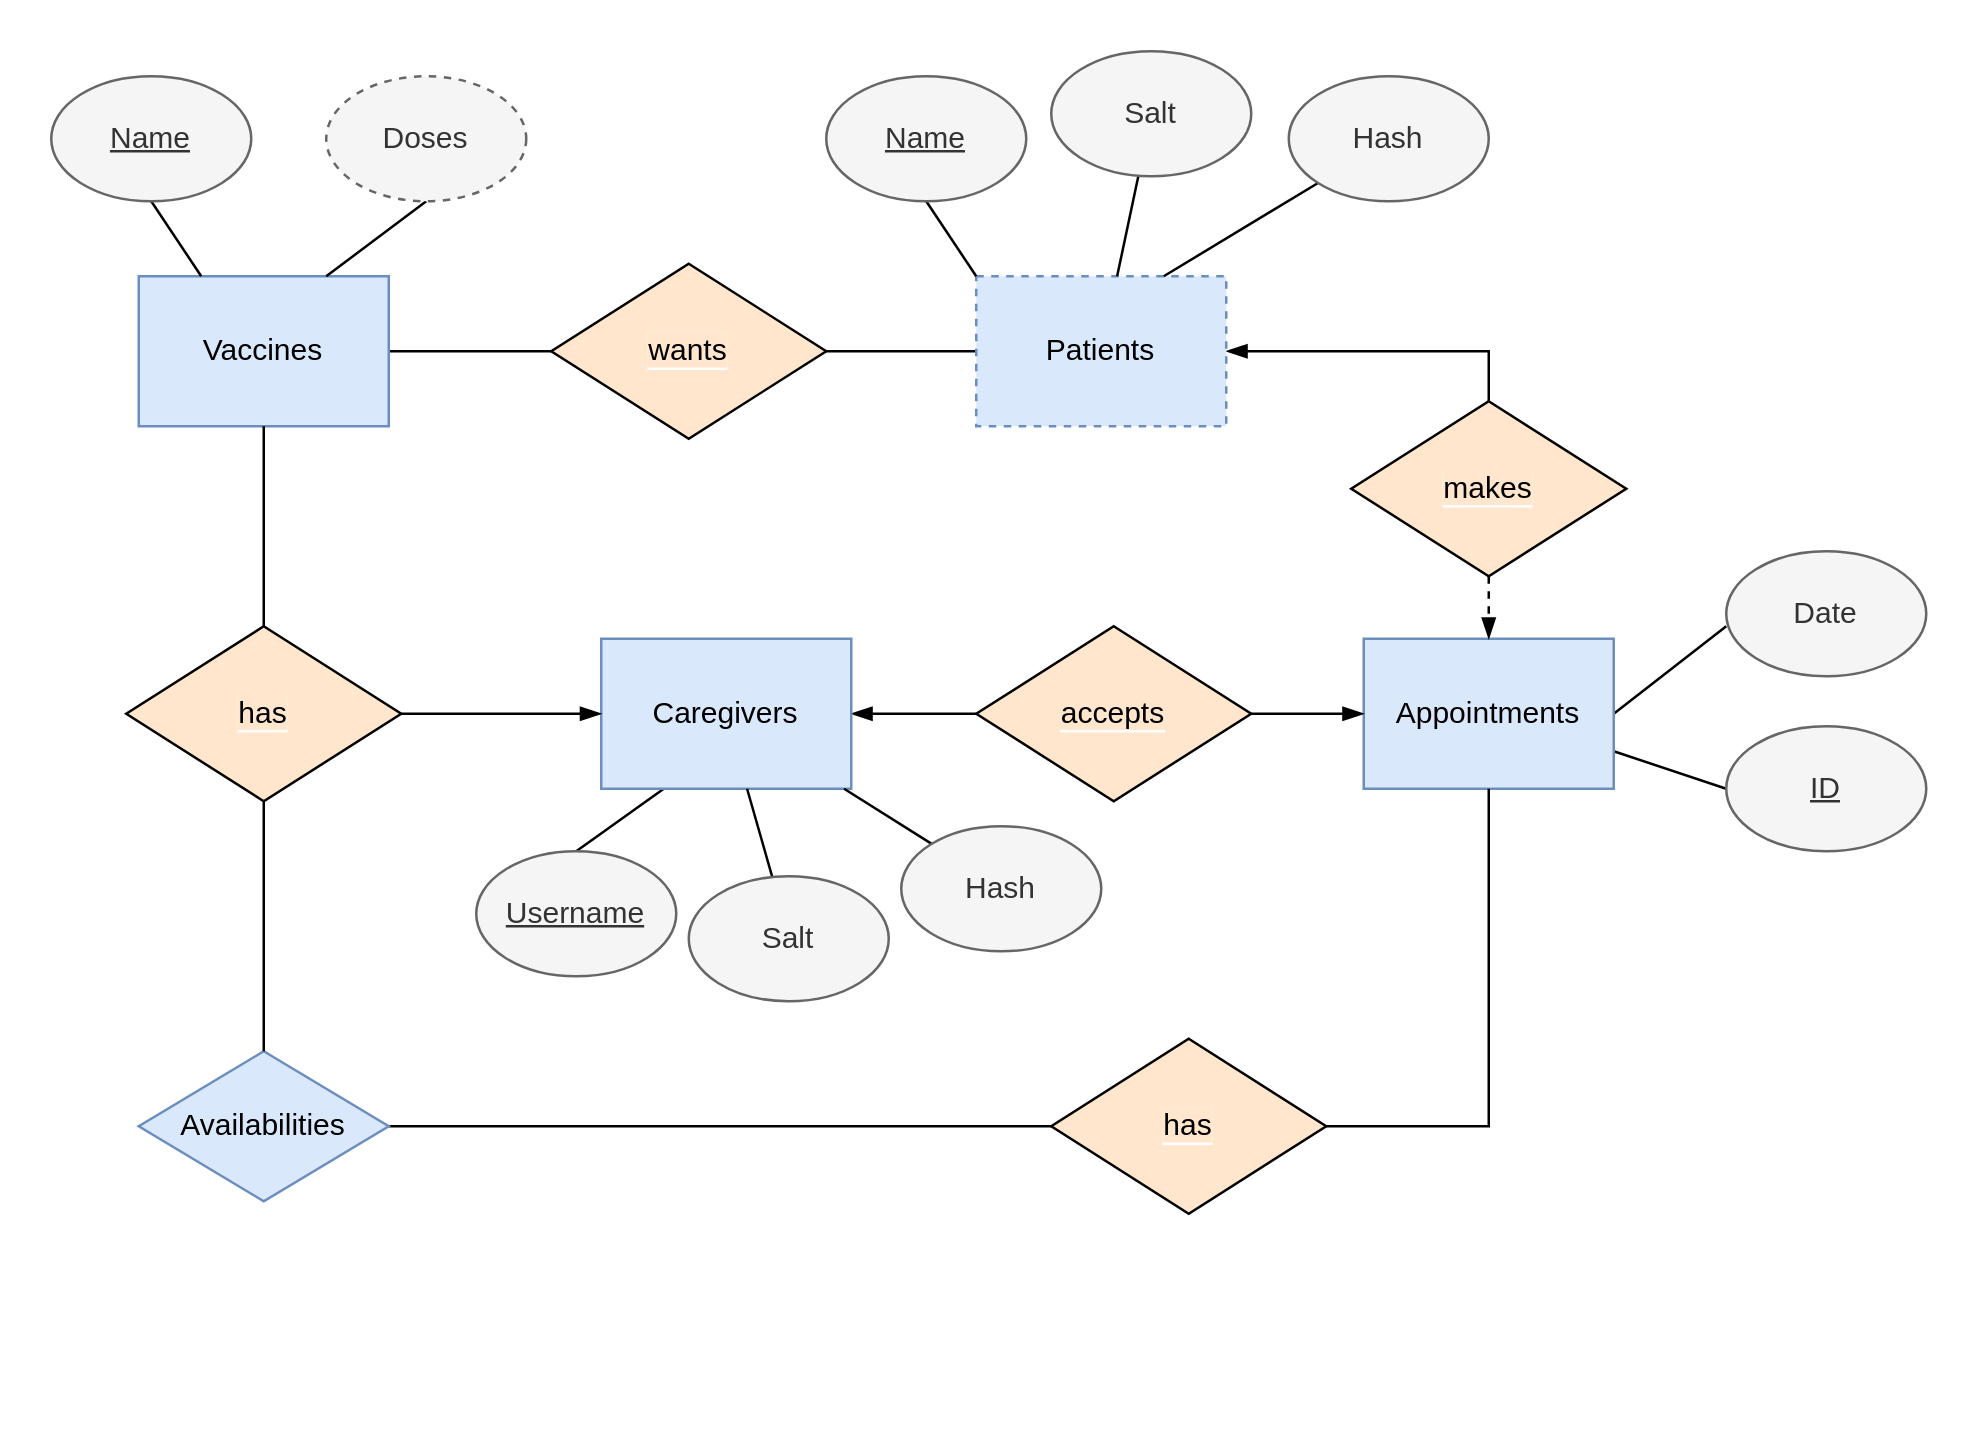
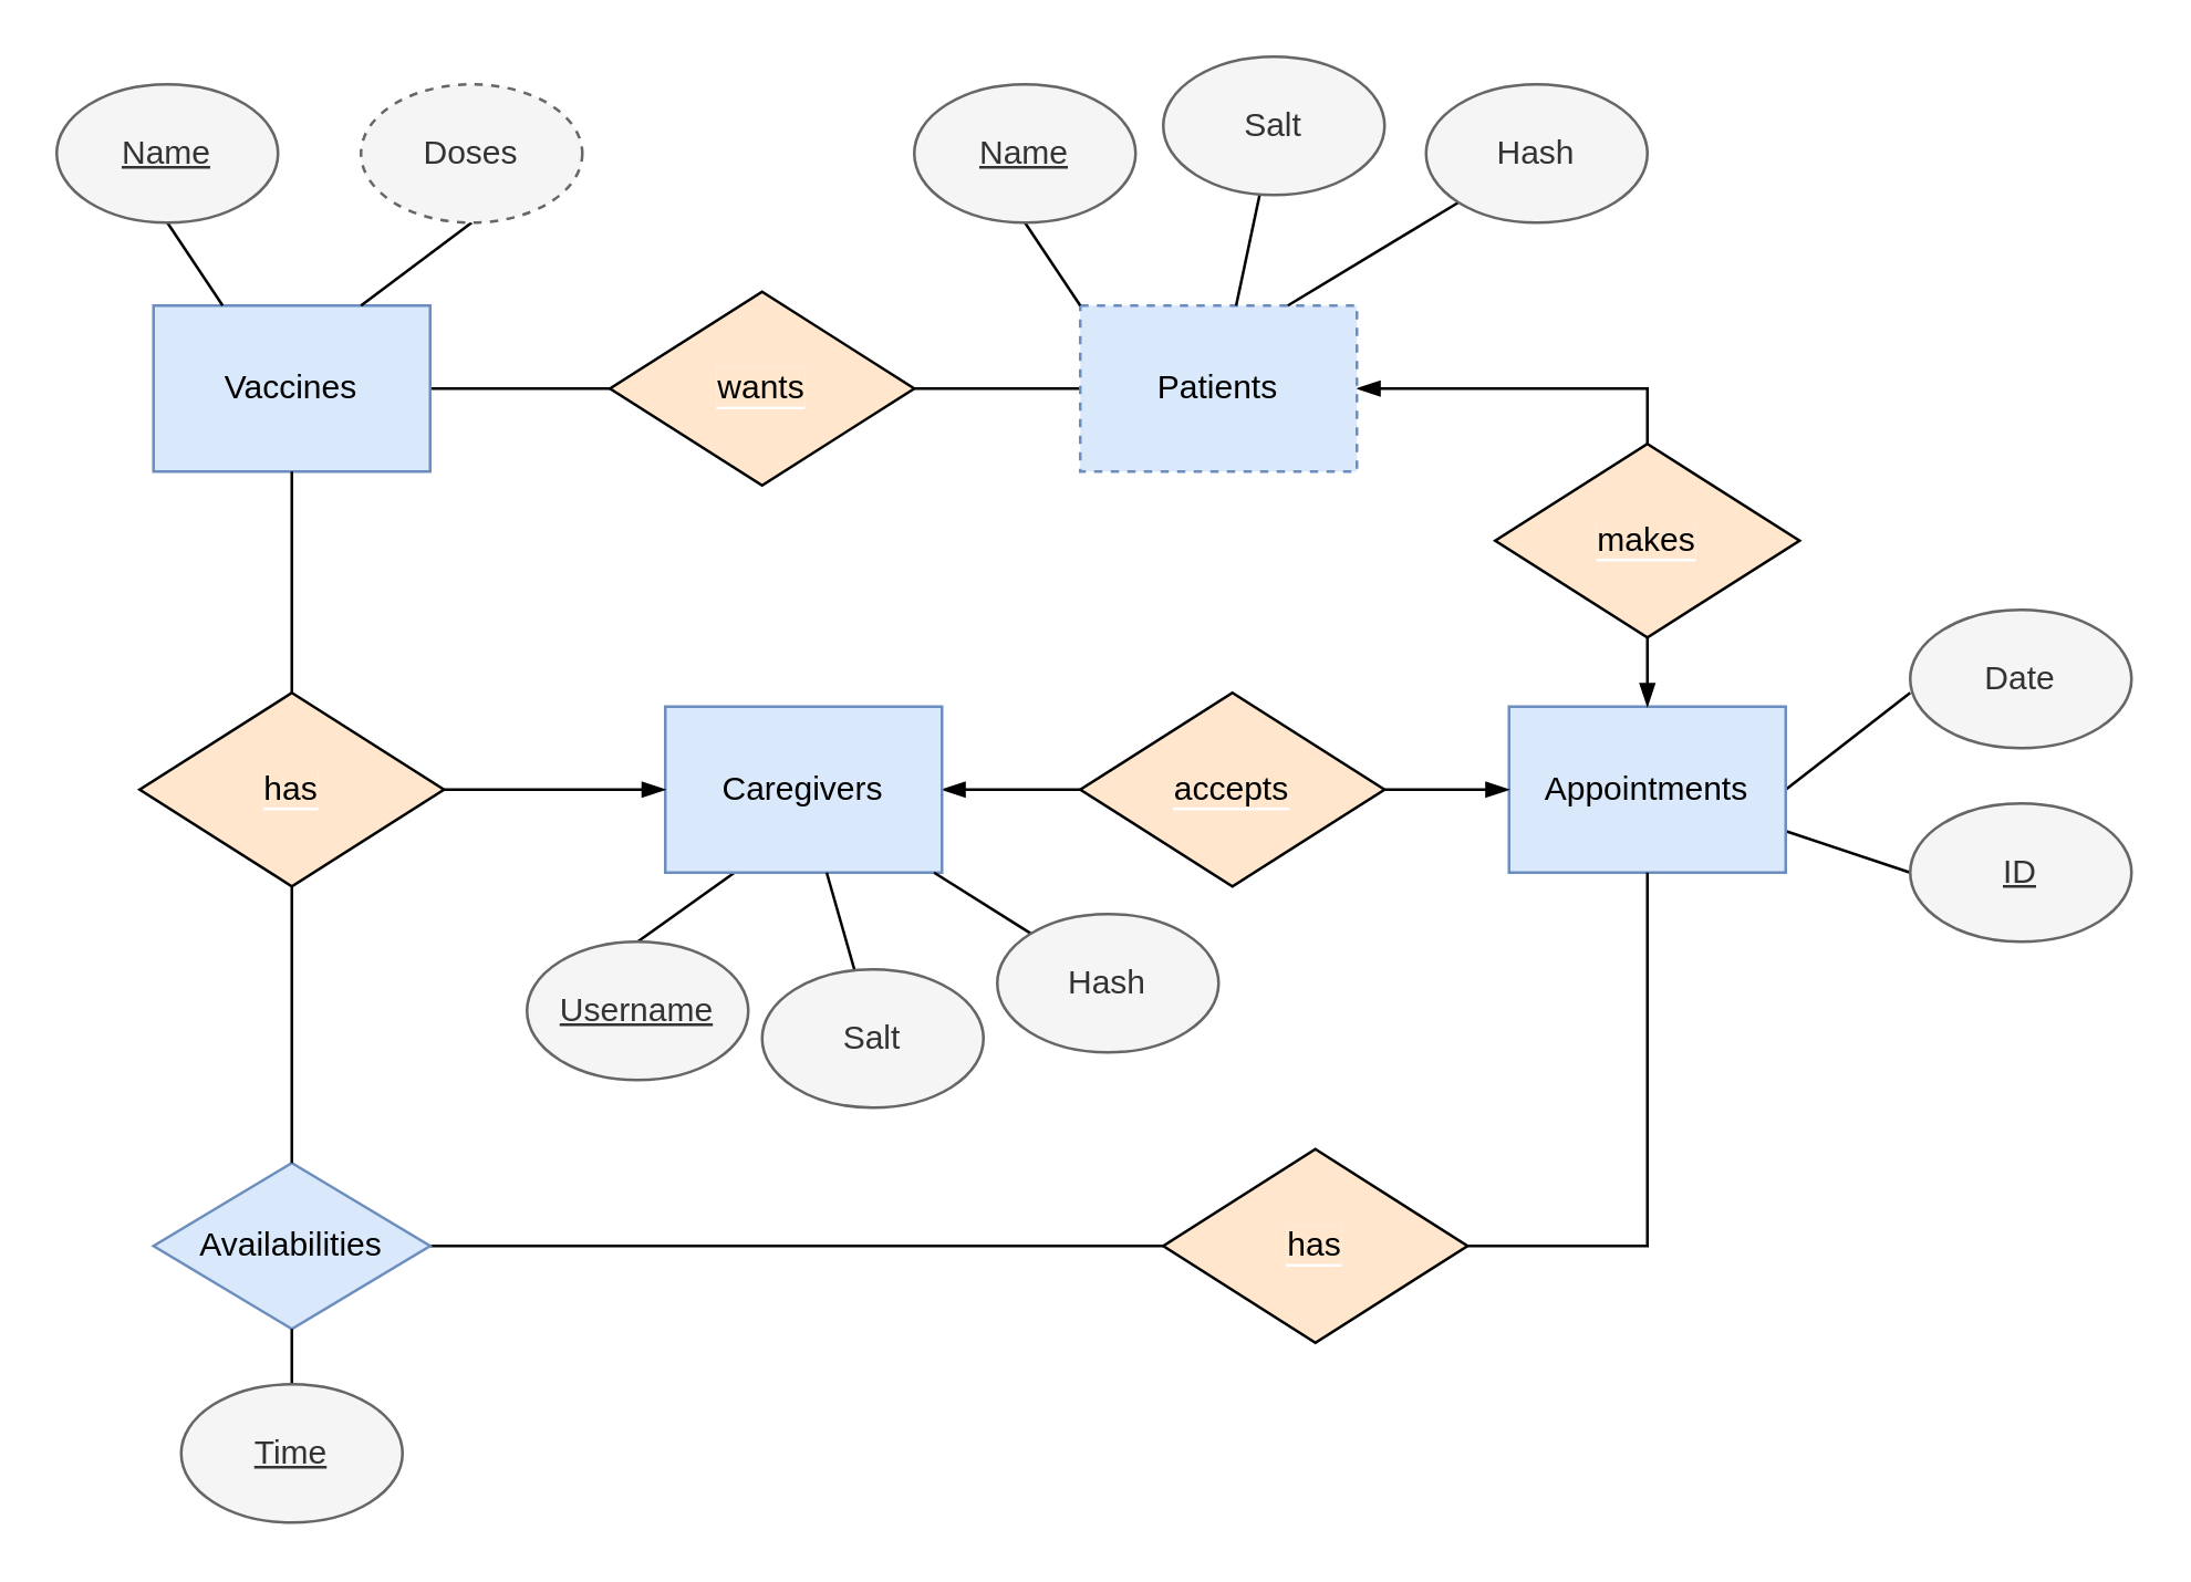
  <mxCell id="0" />
  <mxCell id="1" parent="0" />
  <mxCell id="2" value="" style="edgeStyle=none;rounded=0;orthogonalLoop=1;jettySize=auto;html=1;startArrow=none;startFill=0;endArrow=none;endFill=0;" edge="1" parent="1" source="4" target="27"><mxGeometry relative="1" as="geometry" /></mxCell>
  <mxCell id="3" style="edgeStyle=none;rounded=0;orthogonalLoop=1;jettySize=auto;html=1;exitX=0.5;exitY=0;exitDx=0;exitDy=0;startArrow=none;startFill=0;endArrow=blockThin;endFill=1;entryX=1;entryY=0.5;entryDx=0;entryDy=0;" edge="1" parent="1" source="40" target="4"><mxGeometry relative="1" as="geometry"><mxPoint x="590" y="150" as="targetPoint" /><Array as="points"><mxPoint x="595" y="140" /></Array></mxGeometry></mxCell>
  <mxCell id="4" value="Patients" style="rounded=0;whiteSpace=wrap;html=1;fillColor=#dae8fc;strokeColor=#6c8ebf;dashed=1;" vertex="1" parent="1"><mxGeometry x="390" y="110" width="100" height="60" as="geometry" /></mxCell>
  <mxCell id="5" style="rounded=0;orthogonalLoop=1;jettySize=auto;html=1;exitX=0.25;exitY=1;exitDx=0;exitDy=0;entryX=0.5;entryY=0;entryDx=0;entryDy=0;startArrow=none;startFill=0;endArrow=none;endFill=0;" edge="1" parent="1" source="7" target="10"><mxGeometry relative="1" as="geometry" /></mxCell>
  <mxCell id="6" value="" style="edgeStyle=none;rounded=0;orthogonalLoop=1;jettySize=auto;html=1;startArrow=none;startFill=0;endArrow=blockThin;endFill=1;entryX=1;entryY=0.5;entryDx=0;entryDy=0;exitX=0;exitY=0.5;exitDx=0;exitDy=0;" edge="1" parent="1" source="42" target="7"><mxGeometry relative="1" as="geometry"><Array as="points" /></mxGeometry></mxCell>
  <mxCell id="7" value="Caregivers&lt;span style=&quot;color: rgba(0, 0, 0, 0); font-family: monospace; font-size: 0px; text-align: start;&quot;&gt;%3CmxGraphModel%3E%3Croot%3E%3CmxCell%20id%3D%220%22%2F%3E%3CmxCell%20id%3D%221%22%20parent%3D%220%22%2F%3E%3CmxCell%20id%3D%222%22%20value%3D%22Patients%22%20style%3D%22rounded%3D0%3BwhiteSpace%3Dwrap%3Bhtml%3D1%3BfillColor%3D%23dae8fc%3BstrokeColor%3D%236c8ebf%3B%22%20vertex%3D%221%22%20parent%3D%221%22%3E%3CmxGeometry%20x%3D%22130%22%20y%3D%22150%22%20width%3D%22100%22%20height%3D%2260%22%20as%3D%22geometry%22%2F%3E%3C%2FmxCell%3E%3C%2Froot%3E%3C%2FmxGraphModel%3E&lt;/span&gt;" style="rounded=0;whiteSpace=wrap;html=1;fillColor=#dae8fc;strokeColor=#6c8ebf;" vertex="1" parent="1"><mxGeometry x="240" y="255" width="100" height="60" as="geometry" /></mxCell>
  <mxCell id="8" value="" style="edgeStyle=none;rounded=0;orthogonalLoop=1;jettySize=auto;html=1;startArrow=none;startFill=0;endArrow=none;endFill=0;" edge="1" parent="1" source="9" target="27"><mxGeometry relative="1" as="geometry" /></mxCell>
  <mxCell id="9" value="Vaccines" style="rounded=0;whiteSpace=wrap;html=1;fillColor=#dae8fc;strokeColor=#6c8ebf;" vertex="1" parent="1"><mxGeometry x="55" y="110" width="100" height="60" as="geometry" /></mxCell>
  <mxCell id="10" value="&lt;u&gt;Username&lt;/u&gt;" style="ellipse;whiteSpace=wrap;html=1;fillColor=#f5f5f5;fontColor=#333333;strokeColor=#666666;" vertex="1" parent="1"><mxGeometry x="190" y="340" width="80" height="50" as="geometry" /></mxCell>
  <mxCell id="11" value="" style="edgeStyle=none;rounded=0;orthogonalLoop=1;jettySize=auto;html=1;startArrow=none;startFill=0;endArrow=none;endFill=0;" edge="1" parent="1" source="12" target="7"><mxGeometry relative="1" as="geometry" /></mxCell>
  <mxCell id="12" value="Salt" style="ellipse;whiteSpace=wrap;html=1;fillColor=#f5f5f5;fontColor=#333333;strokeColor=#666666;" vertex="1" parent="1"><mxGeometry x="275" y="350" width="80" height="50" as="geometry" /></mxCell>
  <mxCell id="13" style="edgeStyle=none;rounded=0;orthogonalLoop=1;jettySize=auto;html=1;startArrow=none;startFill=0;endArrow=none;endFill=0;" edge="1" parent="1" source="14" target="7"><mxGeometry relative="1" as="geometry" /></mxCell>
  <mxCell id="14" value="Hash" style="ellipse;whiteSpace=wrap;html=1;fillColor=#f5f5f5;fontColor=#333333;strokeColor=#666666;" vertex="1" parent="1"><mxGeometry x="360" y="330" width="80" height="50" as="geometry" /></mxCell>
  <mxCell id="15" style="edgeStyle=none;rounded=0;orthogonalLoop=1;jettySize=auto;html=1;exitX=0.5;exitY=1;exitDx=0;exitDy=0;entryX=0.25;entryY=0;entryDx=0;entryDy=0;startArrow=none;startFill=0;endArrow=none;endFill=0;" edge="1" parent="1" source="16" target="9"><mxGeometry relative="1" as="geometry" /></mxCell>
  <mxCell id="16" value="&lt;u&gt;Name&lt;/u&gt;" style="ellipse;whiteSpace=wrap;html=1;fillColor=#f5f5f5;fontColor=#333333;strokeColor=#666666;" vertex="1" parent="1"><mxGeometry x="20" y="30" width="80" height="50" as="geometry" /></mxCell>
  <mxCell id="17" style="edgeStyle=none;rounded=0;orthogonalLoop=1;jettySize=auto;html=1;exitX=0.5;exitY=1;exitDx=0;exitDy=0;entryX=0.75;entryY=0;entryDx=0;entryDy=0;startArrow=none;startFill=0;endArrow=none;endFill=0;" edge="1" parent="1" source="18" target="9"><mxGeometry relative="1" as="geometry" /></mxCell>
  <mxCell id="18" value="Doses" style="ellipse;whiteSpace=wrap;html=1;fillColor=#f5f5f5;fontColor=#333333;strokeColor=#666666;dashed=1;" vertex="1" parent="1"><mxGeometry x="130" y="30" width="80" height="50" as="geometry" /></mxCell>
  <mxCell id="19" style="edgeStyle=none;rounded=0;orthogonalLoop=1;jettySize=auto;html=1;exitX=1;exitY=0.5;exitDx=0;exitDy=0;entryX=0;entryY=0.5;entryDx=0;entryDy=0;startArrow=none;startFill=0;endArrow=none;endFill=0;" edge="1" parent="1" source="20" target="44"><mxGeometry relative="1" as="geometry" /></mxCell>
  <mxCell id="20" value="Availabilities" style="rhombus;whiteSpace=wrap;html=1;fillColor=#dae8fc;strokeColor=#6c8ebf;" vertex="1" parent="1"><mxGeometry x="55" y="420" width="100" height="60" as="geometry" /></mxCell>
+ <mxCell id="21" style="edgeStyle=none;rounded=0;orthogonalLoop=1;jettySize=auto;html=1;startArrow=none;startFill=0;endArrow=none;endFill=0;" edge="1" parent="1" source="22" target="20"><mxGeometry relative="1" as="geometry" /></mxCell>
+ <mxCell id="22" value="&lt;u&gt;Time&lt;/u&gt;" style="ellipse;whiteSpace=wrap;html=1;fillColor=#f5f5f5;fontColor=#333333;strokeColor=#666666;" vertex="1" parent="1"><mxGeometry x="65" y="500" width="80" height="50" as="geometry" /></mxCell>
  <mxCell id="23" style="edgeStyle=none;rounded=0;orthogonalLoop=1;jettySize=auto;html=1;exitX=0.5;exitY=1;exitDx=0;exitDy=0;entryX=0.5;entryY=0;entryDx=0;entryDy=0;startArrow=none;startFill=0;endArrow=none;endFill=0;" edge="1" parent="1" source="26" target="20"><mxGeometry relative="1" as="geometry" /></mxCell>
  <mxCell id="24" style="edgeStyle=none;rounded=0;orthogonalLoop=1;jettySize=auto;html=1;exitX=0.5;exitY=0;exitDx=0;exitDy=0;entryX=0.5;entryY=1;entryDx=0;entryDy=0;startArrow=none;startFill=0;endArrow=none;endFill=0;" edge="1" parent="1" source="26" target="9"><mxGeometry relative="1" as="geometry" /></mxCell>
  <mxCell id="25" value="" style="edgeStyle=none;rounded=0;orthogonalLoop=1;jettySize=auto;html=1;startArrow=none;startFill=0;endArrow=blockThin;endFill=1;" edge="1" parent="1" source="26" target="7"><mxGeometry relative="1" as="geometry" /></mxCell>
  <mxCell id="26" value="&lt;span style=&quot;background-color: rgb(255, 230, 204);&quot;&gt;has&lt;/span&gt;" style="rhombus;whiteSpace=wrap;html=1;labelBackgroundColor=#FFFFFF;fillColor=#FFE6CC;" vertex="1" parent="1"><mxGeometry x="50" y="250" width="110" height="70" as="geometry" /></mxCell>
  <mxCell id="27" value="&lt;span style=&quot;background-color: rgb(255, 230, 204);&quot;&gt;wants&lt;/span&gt;" style="rhombus;whiteSpace=wrap;html=1;labelBackgroundColor=#FFFFFF;fillColor=#FFE6CC;" vertex="1" parent="1"><mxGeometry x="220" y="105" width="110" height="70" as="geometry" /></mxCell>
  <mxCell id="28" style="edgeStyle=none;rounded=0;orthogonalLoop=1;jettySize=auto;html=1;exitX=0.5;exitY=1;exitDx=0;exitDy=0;entryX=0;entryY=0;entryDx=0;entryDy=0;startArrow=none;startFill=0;endArrow=none;endFill=0;" edge="1" parent="1" source="29" target="4"><mxGeometry relative="1" as="geometry" /></mxCell>
  <mxCell id="29" value="&lt;u&gt;Name&lt;/u&gt;" style="ellipse;whiteSpace=wrap;html=1;fillColor=#f5f5f5;fontColor=#333333;strokeColor=#666666;" vertex="1" parent="1"><mxGeometry x="330" y="30" width="80" height="50" as="geometry" /></mxCell>
  <mxCell id="30" value="" style="edgeStyle=none;rounded=0;orthogonalLoop=1;jettySize=auto;html=1;startArrow=none;startFill=0;endArrow=none;endFill=0;" edge="1" parent="1" target="4"><mxGeometry relative="1" as="geometry"><mxPoint x="454.87" y="69.794" as="sourcePoint" /></mxGeometry></mxCell>
  <mxCell id="31" value="Salt" style="ellipse;whiteSpace=wrap;html=1;fillColor=#f5f5f5;fontColor=#333333;strokeColor=#666666;" vertex="1" parent="1"><mxGeometry x="420" y="20" width="80" height="50" as="geometry" /></mxCell>
  <mxCell id="32" style="edgeStyle=none;rounded=0;orthogonalLoop=1;jettySize=auto;html=1;exitX=0;exitY=1;exitDx=0;exitDy=0;entryX=0.75;entryY=0;entryDx=0;entryDy=0;startArrow=none;startFill=0;endArrow=none;endFill=0;" edge="1" parent="1" source="33" target="4"><mxGeometry relative="1" as="geometry" /></mxCell>
  <mxCell id="33" value="Hash" style="ellipse;whiteSpace=wrap;html=1;fillColor=#f5f5f5;fontColor=#333333;strokeColor=#666666;" vertex="1" parent="1"><mxGeometry x="515" y="30" width="80" height="50" as="geometry" /></mxCell>
  <mxCell id="34" style="edgeStyle=none;rounded=0;orthogonalLoop=1;jettySize=auto;html=1;exitX=1;exitY=0.75;exitDx=0;exitDy=0;entryX=0;entryY=0.5;entryDx=0;entryDy=0;startArrow=none;startFill=0;endArrow=none;endFill=0;" edge="1" parent="1" source="36" target="37"><mxGeometry relative="1" as="geometry" /></mxCell>
  <mxCell id="35" style="edgeStyle=none;rounded=0;orthogonalLoop=1;jettySize=auto;html=1;exitX=1;exitY=0.5;exitDx=0;exitDy=0;startArrow=none;startFill=0;endArrow=none;endFill=0;" edge="1" parent="1" source="36"><mxGeometry relative="1" as="geometry"><mxPoint x="690" y="250" as="targetPoint" /></mxGeometry></mxCell>
  <mxCell id="36" value="Appointments" style="rounded=0;whiteSpace=wrap;html=1;fillColor=#dae8fc;strokeColor=#6c8ebf;" vertex="1" parent="1"><mxGeometry x="545" y="255" width="100" height="60" as="geometry" /></mxCell>
  <mxCell id="37" value="&lt;u&gt;ID&lt;/u&gt;" style="ellipse;whiteSpace=wrap;html=1;fillColor=#f5f5f5;fontColor=#333333;strokeColor=#666666;" vertex="1" parent="1"><mxGeometry x="690" y="290" width="80" height="50" as="geometry" /></mxCell>
  <mxCell id="38" value="Date" style="ellipse;whiteSpace=wrap;html=1;fillColor=#f5f5f5;fontColor=#333333;strokeColor=#666666;" vertex="1" parent="1"><mxGeometry x="690" y="220" width="80" height="50" as="geometry" /></mxCell>
- <mxCell id="39" style="edgeStyle=none;rounded=0;orthogonalLoop=1;jettySize=auto;html=1;exitX=0.5;exitY=1;exitDx=0;exitDy=0;startArrow=none;startFill=0;endArrow=blockThin;endFill=1;dashed=1;" edge="1" parent="1" source="40" target="36"><mxGeometry relative="1" as="geometry" /></mxCell>
+ <mxCell id="39" style="edgeStyle=none;rounded=0;orthogonalLoop=1;jettySize=auto;html=1;exitX=0.5;exitY=1;exitDx=0;exitDy=0;startArrow=none;startFill=0;endArrow=blockThin;endFill=1;" edge="1" parent="1" source="40" target="36"><mxGeometry relative="1" as="geometry" /></mxCell>
  <mxCell id="40" value="&lt;span style=&quot;background-color: rgb(255, 230, 204);&quot;&gt;makes&lt;/span&gt;" style="rhombus;whiteSpace=wrap;html=1;labelBackgroundColor=#FFFFFF;fillColor=#FFE6CC;" vertex="1" parent="1"><mxGeometry x="540" y="160" width="110" height="70" as="geometry" /></mxCell>
  <mxCell id="41" value="" style="edgeStyle=none;rounded=0;orthogonalLoop=1;jettySize=auto;html=1;startArrow=none;startFill=0;endArrow=blockThin;endFill=1;" edge="1" parent="1" source="42" target="36"><mxGeometry relative="1" as="geometry" /></mxCell>
  <mxCell id="42" value="&lt;span style=&quot;background-color: rgb(255, 230, 204);&quot;&gt;accepts&lt;br&gt;&lt;/span&gt;" style="rhombus;whiteSpace=wrap;html=1;labelBackgroundColor=#FFFFFF;fillColor=#FFE6CC;" vertex="1" parent="1"><mxGeometry x="390" y="250" width="110" height="70" as="geometry" /></mxCell>
  <mxCell id="43" style="edgeStyle=none;rounded=0;orthogonalLoop=1;jettySize=auto;html=1;exitX=1;exitY=0.5;exitDx=0;exitDy=0;startArrow=none;startFill=0;endArrow=none;endFill=0;entryX=0.5;entryY=1;entryDx=0;entryDy=0;exitPerimeter=0;" edge="1" parent="1" source="44" target="36"><mxGeometry relative="1" as="geometry"><mxPoint x="535" y="450" as="targetPoint" /><Array as="points"><mxPoint x="595" y="450" /></Array></mxGeometry></mxCell>
  <mxCell id="44" value="&lt;span style=&quot;background-color: rgb(255, 230, 204);&quot;&gt;has&lt;br&gt;&lt;/span&gt;" style="rhombus;whiteSpace=wrap;html=1;labelBackgroundColor=#FFFFFF;fillColor=#FFE6CC;" vertex="1" parent="1"><mxGeometry x="420" y="415" width="110" height="70" as="geometry" /></mxCell>
